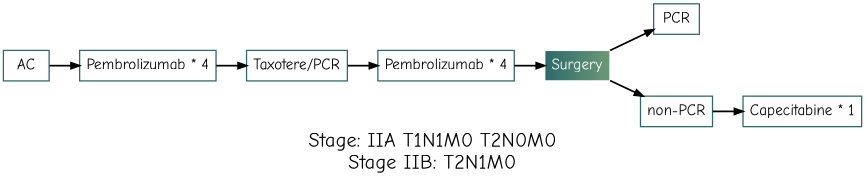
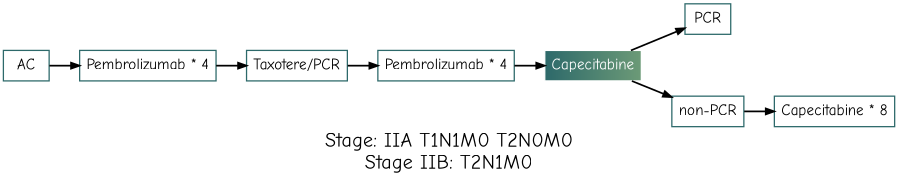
  digraph {
    compound=true
    fontname="Comic Neue"
    fontsize="24pt"
    label="Stage: IIA T1N1M0 T2N0M0\nStage IIB: T2N1M0"
    labelloc=b
    nodesep=1
    rankdir=LR
    node [color="#2d696a" fillcolor=white fontname="Comic Neue" fontsize="18pt" penwidth=1.5 shape=record style=filled]
    edge [color=black fontname="Comic Neue" penwidth=2]
    n1 [label=AC]
    n2 [label="Pembrolizumab * 4"]
    n3 [label="Taxotere/PCR"]
    n4 [label="Pembrolizumab * 4"]
-   n5 [color=white fillcolor="#2d696a:#6c9a77" fontcolor="#ffffff" label=Surgery]
+   n5 [color=white fillcolor="#2d696a:#6c9a77" fontcolor="#ffffff" label=Capecitabine]
    n6 [label=PCR]
    n7 [label="non-PCR"]
-   n8 [label="Capecitabine * 1"]
+   n8 [label="Capecitabine * 8"]
    n1 -> n2
    n2 -> n3
    n3 -> n4
    n4 -> n5
    n5 -> n6
    n5 -> n7
    n7 -> n8
  }
